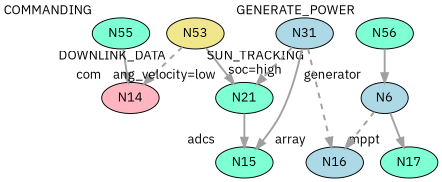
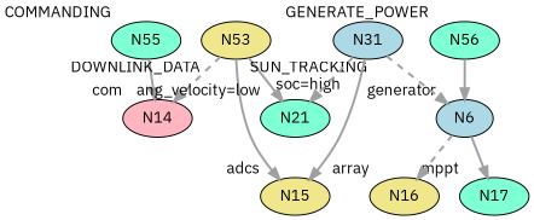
  digraph {
    bgcolor="#ffffff"
    fontname="IBM Plex Sans"
    node [color="#000000" fillcolor=aquamarine fontname="IBM Plex Sans" penwidth=1 shape=ellipse style=filled]
    edge [color="#a0a0a4" fontname="IBM Plex Sans" penwidth=2 style=dashed weight=2]
    N55 [height=0.152778 width=0.152778 xlabel=COMMANDING]
    N14 [fillcolor=lightpink height=0.152778 width=0.152778 xlabel=com]
    N17 [height=0.152778 width=0.152778 xlabel=mppt]
-   N15 [height=0.152778 width=0.152778 xlabel=adcs]
+   N15 [fillcolor=khaki height=0.152778 width=0.152778 xlabel=adcs]
    N53 [fillcolor=khaki height=0.152778 width=0.152778 xlabel=DOWNLINK_DATA]
    N21 [height=0.152778 width=0.152778 xlabel="ang_velocity=low"]
-   N16 [fillcolor=lightblue height=0.152778 width=0.152778 xlabel=array]
+   N16 [fillcolor=khaki height=0.152778 width=0.152778 xlabel=array]
    N56 [height=0.152778 width=0.152778 xlabel=GENERATE_POWER]
    N6 [fillcolor=lightblue height=0.152778 width=0.152778 xlabel=generator]
    N31 [fillcolor=lightblue height=0.152778 width=0.152778 xlabel="SUN_TRACKING\nsoc=high"]
    N55 -> N14 [style=bold]
    N53 -> N14
-   N21 -> N15 [style=solid]
+   N53 -> N15 [style=solid]
    N53 -> N21 [style=solid]
    N56 -> N6 [style=bold]
    N6 -> N17 [style=solid]
    N6 -> N16
    N31 -> N15 [style=bold]
    N31 -> N21
-   N31 -> N16
+   N31 -> N6
  }
